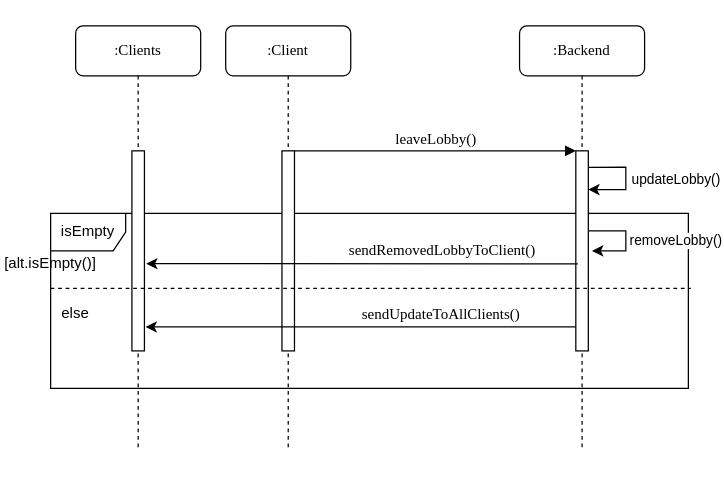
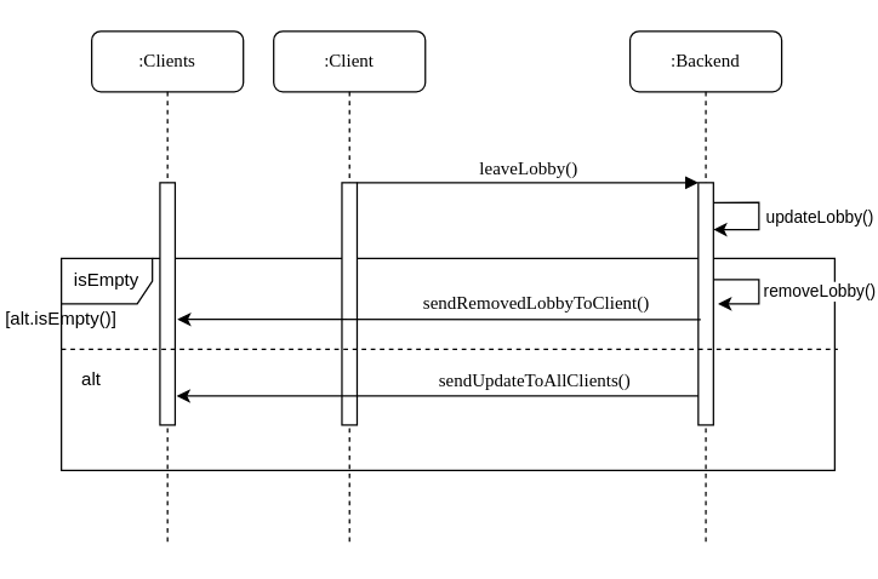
  <mxCell id="0" />
  <mxCell id="1" parent="0" />
  <mxCell id="2" value="isEmpty" style="shape=umlFrame;whiteSpace=wrap;html=1;" parent="1" vertex="1"><mxGeometry x="40" y="170" width="510" height="140" as="geometry" /></mxCell>
  <mxCell id="3" value=":Backend" style="shape=umlLifeline;perimeter=lifelinePerimeter;whiteSpace=wrap;html=1;container=1;collapsible=0;recursiveResize=0;outlineConnect=0;rounded=1;shadow=0;comic=0;labelBackgroundColor=none;strokeColor=#000000;strokeWidth=1;fillColor=#FFFFFF;fontFamily=Verdana;fontSize=12;fontColor=#000000;align=center;" parent="1" vertex="1"><mxGeometry x="415" y="20" width="100" height="340" as="geometry" /></mxCell>
  <mxCell id="4" value="" style="html=1;points=[];perimeter=orthogonalPerimeter;rounded=0;shadow=0;comic=0;labelBackgroundColor=none;strokeColor=#000000;strokeWidth=1;fillColor=#FFFFFF;fontFamily=Verdana;fontSize=12;fontColor=#000000;align=center;" parent="3" vertex="1"><mxGeometry x="45" y="100" width="10" height="160" as="geometry" /></mxCell>
  <mxCell id="5" value="updateLobby()" style="endArrow=classic;html=1;rounded=0;exitX=1.024;exitY=0.083;exitDx=0;exitDy=0;exitPerimeter=0;fontFamily=Helvetica;fontSize=11;" parent="3" source="4" edge="1"><mxGeometry x="-0.158" y="-41" width="50" height="50" relative="1" as="geometry"><mxPoint x="65" y="113" as="sourcePoint" /><mxPoint x="55" y="131" as="targetPoint" /><Array as="points"><mxPoint x="85" y="113" /><mxPoint x="85" y="131" /></Array><mxPoint x="81" y="7" as="offset" /></mxGeometry></mxCell>
  <mxCell id="6" value="removeLobby()" style="endArrow=classic;html=1;exitX=1.04;exitY=0.4;exitDx=0;exitDy=0;exitPerimeter=0;rounded=0;" parent="3" source="4" edge="1"><mxGeometry x="-0.158" y="-41" width="50" height="50" relative="1" as="geometry"><mxPoint x="64.667" y="123.167" as="sourcePoint" /><mxPoint x="58" y="180" as="targetPoint" /><Array as="points"><mxPoint x="85" y="164" /><mxPoint x="85" y="180" /></Array><mxPoint x="81" y="7" as="offset" /></mxGeometry></mxCell>
  <mxCell id="7" value=":Client" style="shape=umlLifeline;perimeter=lifelinePerimeter;whiteSpace=wrap;html=1;container=1;collapsible=0;recursiveResize=0;outlineConnect=0;rounded=1;shadow=0;comic=0;labelBackgroundColor=none;strokeColor=#000000;strokeWidth=1;fillColor=#FFFFFF;fontFamily=Verdana;fontSize=12;fontColor=#000000;align=center;" parent="1" vertex="1"><mxGeometry x="180" y="20" width="100" height="340" as="geometry" /></mxCell>
  <mxCell id="8" value="" style="html=1;points=[];perimeter=orthogonalPerimeter;rounded=0;shadow=0;comic=0;labelBackgroundColor=none;strokeColor=#000000;strokeWidth=1;fillColor=#FFFFFF;fontFamily=Verdana;fontSize=12;fontColor=#000000;align=center;" parent="7" vertex="1"><mxGeometry x="45" y="100" width="10" height="160" as="geometry" /></mxCell>
  <mxCell id="9" value="leaveLobby()" style="html=1;verticalAlign=bottom;endArrow=block;entryX=0;entryY=0;labelBackgroundColor=none;fontFamily=Verdana;fontSize=12;edgeStyle=elbowEdgeStyle;elbow=vertical;" parent="1" source="8" target="4" edge="1"><mxGeometry relative="1" as="geometry"><mxPoint x="340" y="130" as="sourcePoint" /></mxGeometry></mxCell>
  <mxCell id="10" value=":Clients" style="shape=umlLifeline;perimeter=lifelinePerimeter;whiteSpace=wrap;html=1;container=1;collapsible=0;recursiveResize=0;outlineConnect=0;rounded=1;shadow=0;comic=0;labelBackgroundColor=none;strokeColor=#000000;strokeWidth=1;fillColor=#FFFFFF;fontFamily=Verdana;fontSize=12;fontColor=#000000;align=center;" parent="1" vertex="1"><mxGeometry x="60" y="20" width="100" height="340" as="geometry" /></mxCell>
  <mxCell id="11" value="" style="html=1;points=[];perimeter=orthogonalPerimeter;rounded=0;shadow=0;comic=0;labelBackgroundColor=none;strokeColor=#000000;strokeWidth=1;fillColor=#FFFFFF;fontFamily=Verdana;fontSize=12;fontColor=#000000;align=center;" parent="10" vertex="1"><mxGeometry x="45" y="100" width="10" height="160" as="geometry" /></mxCell>
  <mxCell id="12" value="" style="endArrow=none;dashed=1;endFill=0;endSize=12;html=1;exitX=0;exitY=0.429;exitDx=0;exitDy=0;exitPerimeter=0;" parent="1" source="2" edge="1"><mxGeometry width="160" relative="1" as="geometry"><mxPoint x="39" y="239" as="sourcePoint" /><mxPoint x="552" y="230" as="targetPoint" /></mxGeometry></mxCell>
  <mxCell id="13" value="[alt.isEmpty()]" style="text;html=1;strokeColor=none;fillColor=none;align=center;verticalAlign=middle;whiteSpace=wrap;rounded=0;" parent="1" vertex="1"><mxGeometry x="20" y="200" width="40" height="20" as="geometry" /></mxCell>
  <mxCell id="14" value="" style="endArrow=classic;html=1;exitX=0.16;exitY=0.565;exitDx=0;exitDy=0;exitPerimeter=0;entryX=1.147;entryY=0.564;entryDx=0;entryDy=0;entryPerimeter=0;" parent="1" source="4" target="11" edge="1"><mxGeometry width="50" height="50" relative="1" as="geometry"><mxPoint x="10" y="590" as="sourcePoint" /><mxPoint x="114" y="212" as="targetPoint" /></mxGeometry></mxCell>
  <mxCell id="15" value="sendRemovedLobbyToClient()" style="text;html=1;resizable=0;points=[];align=center;verticalAlign=middle;labelBackgroundColor=#ffffff;fontFamily=Verdana;" parent="14" vertex="1" connectable="0"><mxGeometry x="-0.541" y="2" relative="1" as="geometry"><mxPoint x="-30" y="-12.5" as="offset" /></mxGeometry></mxCell>
  <mxCell id="16" value="" style="endArrow=classic;html=1;entryX=1.1;entryY=0.88;entryDx=0;entryDy=0;entryPerimeter=0;" parent="1" source="4" target="11" edge="1"><mxGeometry width="50" height="50" relative="1" as="geometry"><mxPoint x="448.833" y="156.5" as="sourcePoint" /><mxPoint x="107" y="156" as="targetPoint" /></mxGeometry></mxCell>
  <mxCell id="17" value="&lt;font face=&quot;Verdana&quot;&gt;sendUpdateToAllClients()&lt;/font&gt;" style="text;html=1;resizable=0;points=[];align=center;verticalAlign=middle;labelBackgroundColor=#ffffff;" parent="16" vertex="1" connectable="0"><mxGeometry x="-0.314" relative="1" as="geometry"><mxPoint x="9" y="-10.5" as="offset" /></mxGeometry></mxCell>
- <mxCell id="18" value="else&lt;br&gt;" style="text;html=1;strokeColor=none;fillColor=none;align=center;verticalAlign=middle;whiteSpace=wrap;rounded=0;" parent="1" vertex="1"><mxGeometry x="40" y="240" width="40" height="20" as="geometry" /></mxCell>
+ <mxCell id="18" value="alt&lt;br&gt;" style="text;html=1;strokeColor=none;fillColor=none;align=center;verticalAlign=middle;whiteSpace=wrap;rounded=0;" parent="1" vertex="1"><mxGeometry x="40" y="240" width="40" height="20" as="geometry" /></mxCell>
